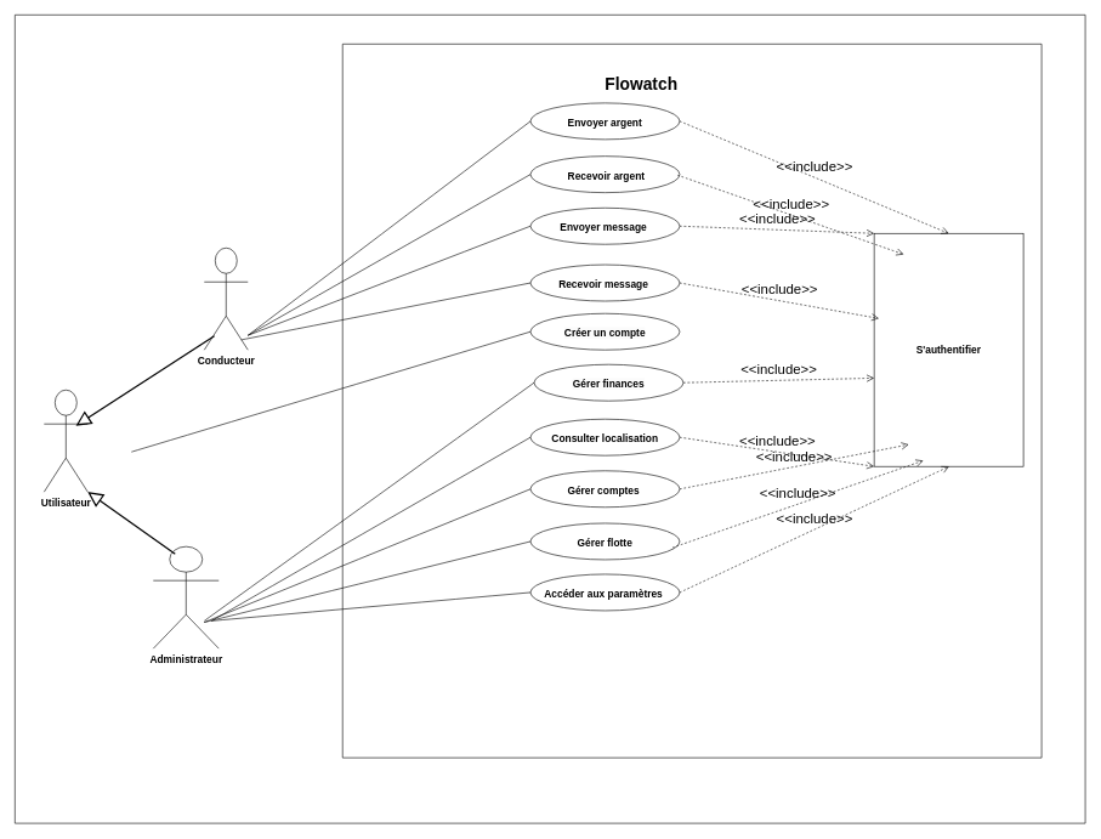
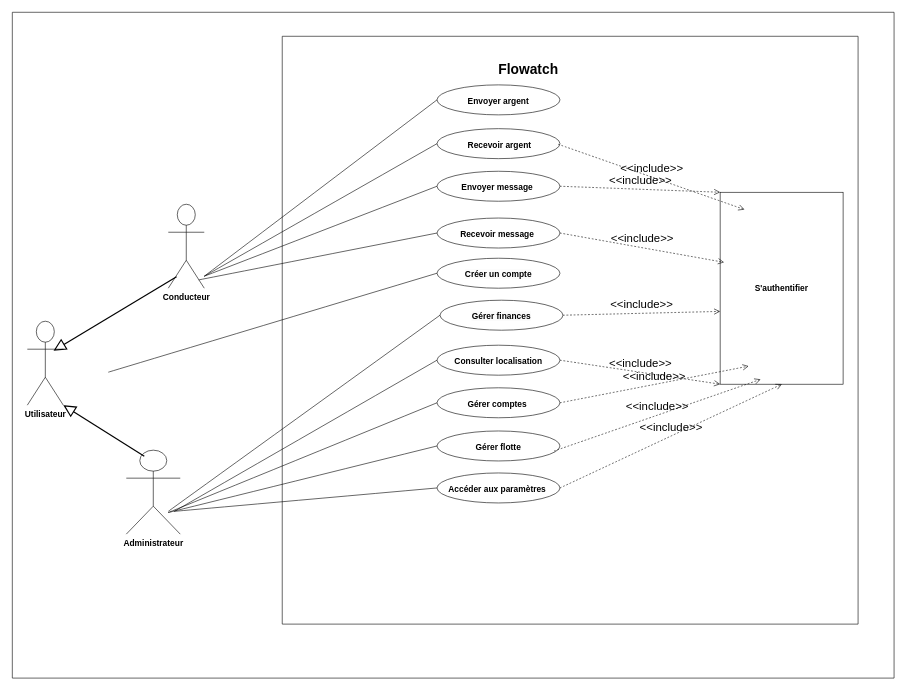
  <mxCell id="0" />
  <mxCell id="1" parent="0" />
  <mxCell id="2" value="" style="swimlane;startSize=0;fontSize=14;fontStyle=1" parent="1" vertex="1"><mxGeometry x="470" y="60" width="960" height="980" as="geometry"><mxRectangle x="220" y="140" width="50" height="40" as="alternateBounds" /></mxGeometry></mxCell>
  <mxCell id="3" value="Gérer comptes&amp;nbsp;" style="ellipse;whiteSpace=wrap;html=1;fontSize=14;fontStyle=1;rotation=0;flipV=1;flipH=1;spacingTop=3;" parent="2" vertex="1"><mxGeometry x="258" y="586" width="205" height="50" as="geometry" /></mxCell>
  <mxCell id="4" value="Envoyer argent" style="ellipse;whiteSpace=wrap;html=1;fontSize=14;fontStyle=1;rotation=0;flipV=1;flipH=1;spacingTop=3;" parent="2" vertex="1"><mxGeometry x="258" y="81" width="205" height="50" as="geometry" /></mxCell>
  <mxCell id="5" value="Gérer flotte" style="ellipse;whiteSpace=wrap;html=1;fontSize=14;fontStyle=1;rotation=0;flipV=1;flipH=1;spacingTop=3;" parent="2" vertex="1"><mxGeometry x="258" y="658" width="205" height="50" as="geometry" /></mxCell>
  <mxCell id="6" value="&lt;span style=&quot;color: light-dark(rgb(0, 0, 0), rgb(255, 255, 255)); background-color: transparent;&quot;&gt;Recevoir message&lt;/span&gt;&amp;nbsp;" style="ellipse;whiteSpace=wrap;html=1;fontSize=14;fontStyle=1;rotation=0;flipV=1;flipH=1;spacingTop=3;" parent="2" vertex="1"><mxGeometry x="258" y="303" width="205" height="50" as="geometry" /></mxCell>
  <mxCell id="7" value="&amp;nbsp;Recevoir argent" style="ellipse;whiteSpace=wrap;html=1;fontSize=14;fontStyle=1;rotation=0;flipV=1;flipH=1;spacingTop=3;" parent="2" vertex="1"><mxGeometry x="258" y="154" width="205" height="50" as="geometry" /></mxCell>
  <mxCell id="8" value="&lt;div&gt;Envoyer message&amp;nbsp;&lt;/div&gt;" style="ellipse;whiteSpace=wrap;html=1;fontSize=14;fontStyle=1;rotation=0;flipV=1;flipH=1;spacingTop=3;" parent="2" vertex="1"><mxGeometry x="258" y="225" width="205" height="50" as="geometry" /></mxCell>
  <mxCell id="9" value="&lt;span style=&quot;color: rgb(0, 0, 0); font-family: Helvetica; font-size: 14px; font-style: normal; font-variant-ligatures: normal; font-variant-caps: normal; font-weight: 700; letter-spacing: normal; orphans: 2; text-align: center; text-indent: 0px; text-transform: none; widows: 2; word-spacing: 0px; -webkit-text-stroke-width: 0px; white-space: normal; background-color: rgb(251, 251, 251); text-decoration-thickness: initial; text-decoration-style: initial; text-decoration-color: initial; float: none; display: inline !important;&quot;&gt;Gérer finances&lt;/span&gt;" style="ellipse;whiteSpace=wrap;html=1;fontSize=14;fontStyle=1;rotation=0;flipV=1;flipH=1;spacingTop=3;" parent="2" vertex="1"><mxGeometry x="263" y="440" width="205" height="50" as="geometry" /></mxCell>
  <mxCell id="10" value="Consulter localisation" style="ellipse;whiteSpace=wrap;html=1;fontSize=14;fontStyle=1;rotation=0;flipV=1;flipH=1;spacingTop=3;" parent="2" vertex="1"><mxGeometry x="258" y="515" width="205" height="50" as="geometry" /></mxCell>
  <mxCell id="11" value="Accéder aux paramètres&amp;nbsp;" style="ellipse;whiteSpace=wrap;html=1;fontSize=14;fontStyle=1;rotation=0;flipV=1;flipH=1;spacingTop=3;" parent="2" vertex="1"><mxGeometry x="258" y="728" width="205" height="50" as="geometry" /></mxCell>
  <mxCell id="12" value="&lt;span&gt;&lt;font&gt;Flowatch&lt;/font&gt;&lt;/span&gt;" style="text;strokeColor=none;align=center;fillColor=none;html=1;verticalAlign=middle;whiteSpace=wrap;rounded=0;fontSize=23;fontStyle=1" parent="2" vertex="1"><mxGeometry x="345" y="40" width="131" height="29" as="geometry" /></mxCell>
  <mxCell id="13" value="&lt;div&gt;S'authentifier&lt;/div&gt;" style="whiteSpace=wrap;html=1;fontSize=14;fontStyle=1;rounded=0;" parent="2" vertex="1"><mxGeometry x="730" y="260" width="205" height="320" as="geometry" /></mxCell>
- <mxCell id="14" value="&lt;font style=&quot;font-size: 19px;&quot;&gt;&amp;lt;&amp;lt;include&amp;gt;&amp;gt;&lt;/font&gt;" style="html=1;verticalAlign=bottom;labelBackgroundColor=none;endArrow=open;endFill=0;dashed=1;rounded=0;fontSize=12;startSize=8;endSize=8;curved=1;exitX=1;exitY=0.5;exitDx=0;exitDy=0;entryX=0.5;entryY=0;entryDx=0;entryDy=0;" parent="2" source="4" target="13" edge="1"><mxGeometry width="160" relative="1" as="geometry"><mxPoint x="473" y="701" as="sourcePoint" /><mxPoint x="803" y="438" as="targetPoint" /></mxGeometry></mxCell>
  <mxCell id="15" value="&lt;font style=&quot;font-size: 19px;&quot;&gt;&amp;lt;&amp;lt;include&amp;gt;&amp;gt;&lt;/font&gt;" style="html=1;verticalAlign=bottom;labelBackgroundColor=none;endArrow=open;endFill=0;dashed=1;rounded=0;fontSize=12;startSize=8;endSize=8;curved=1;exitX=0.048;exitY=0.332;exitDx=0;exitDy=0;entryX=0.329;entryY=0.975;entryDx=0;entryDy=0;entryPerimeter=0;exitPerimeter=0;" parent="2" source="5" target="13" edge="1"><mxGeometry width="160" relative="1" as="geometry"><mxPoint x="473" y="693" as="sourcePoint" /><mxPoint x="793.345" y="583.9" as="targetPoint" /></mxGeometry></mxCell>
  <mxCell id="16" value="&lt;font style=&quot;font-size: 19px;&quot;&gt;&amp;lt;&amp;lt;include&amp;gt;&amp;gt;&lt;/font&gt;" style="html=1;verticalAlign=bottom;labelBackgroundColor=none;endArrow=open;endFill=0;dashed=1;rounded=0;fontSize=12;startSize=8;endSize=8;curved=1;entryX=0.198;entryY=0.09;entryDx=0;entryDy=0;entryPerimeter=0;" parent="2" target="13" edge="1"><mxGeometry width="160" relative="1" as="geometry"><mxPoint x="460" y="180" as="sourcePoint" /><mxPoint x="751" y="427" as="targetPoint" /></mxGeometry></mxCell>
  <mxCell id="17" value="&lt;font style=&quot;font-size: 19px;&quot;&gt;&amp;lt;&amp;lt;include&amp;gt;&amp;gt;&lt;/font&gt;" style="html=1;verticalAlign=bottom;labelBackgroundColor=none;endArrow=open;endFill=0;dashed=1;rounded=0;fontSize=12;startSize=8;endSize=8;curved=1;exitX=1;exitY=0.5;exitDx=0;exitDy=0;entryX=0;entryY=0;entryDx=0;entryDy=0;" parent="2" source="8" target="13" edge="1"><mxGeometry width="160" relative="1" as="geometry"><mxPoint x="470" y="190" as="sourcePoint" /><mxPoint x="795" y="392" as="targetPoint" /></mxGeometry></mxCell>
  <mxCell id="18" value="&lt;font style=&quot;font-size: 19px;&quot;&gt;&amp;lt;&amp;lt;include&amp;gt;&amp;gt;&lt;/font&gt;" style="html=1;verticalAlign=bottom;labelBackgroundColor=none;endArrow=open;endFill=0;dashed=1;rounded=0;fontSize=12;startSize=8;endSize=8;curved=1;exitX=1;exitY=0.5;exitDx=0;exitDy=0;entryX=0.032;entryY=0.365;entryDx=0;entryDy=0;entryPerimeter=0;" parent="2" source="6" target="13" edge="1"><mxGeometry width="160" relative="1" as="geometry"><mxPoint x="473" y="260" as="sourcePoint" /><mxPoint x="759" y="398" as="targetPoint" /></mxGeometry></mxCell>
  <mxCell id="19" value="&lt;font style=&quot;font-size: 19px;&quot;&gt;&amp;lt;&amp;lt;include&amp;gt;&amp;gt;&lt;/font&gt;" style="html=1;verticalAlign=bottom;labelBackgroundColor=none;endArrow=open;endFill=0;dashed=1;rounded=0;fontSize=12;startSize=8;endSize=8;curved=1;exitX=1;exitY=0.5;exitDx=0;exitDy=0;" parent="2" source="9" edge="1"><mxGeometry width="160" relative="1" as="geometry"><mxPoint x="473" y="400" as="sourcePoint" /><mxPoint x="730.008" y="458.671" as="targetPoint" /></mxGeometry></mxCell>
  <mxCell id="20" value="&lt;font style=&quot;font-size: 19px;&quot;&gt;&amp;lt;&amp;lt;include&amp;gt;&amp;gt;&lt;/font&gt;" style="html=1;verticalAlign=bottom;labelBackgroundColor=none;endArrow=open;endFill=0;dashed=1;rounded=0;fontSize=12;startSize=8;endSize=8;curved=1;exitX=1;exitY=0.5;exitDx=0;exitDy=0;entryX=0;entryY=1;entryDx=0;entryDy=0;" parent="2" source="10" target="13" edge="1"><mxGeometry width="160" relative="1" as="geometry"><mxPoint x="473" y="474" as="sourcePoint" /><mxPoint x="750.705" y="540.16" as="targetPoint" /></mxGeometry></mxCell>
  <mxCell id="21" value="&lt;font style=&quot;font-size: 19px;&quot;&gt;&amp;lt;&amp;lt;include&amp;gt;&amp;gt;&lt;/font&gt;" style="html=1;verticalAlign=bottom;labelBackgroundColor=none;endArrow=open;endFill=0;dashed=1;rounded=0;fontSize=12;startSize=8;endSize=8;curved=1;exitX=1;exitY=0.5;exitDx=0;exitDy=0;entryX=0.232;entryY=0.906;entryDx=0;entryDy=0;entryPerimeter=0;" parent="2" source="3" target="13" edge="1"><mxGeometry width="160" relative="1" as="geometry"><mxPoint x="473" y="550" as="sourcePoint" /><mxPoint x="771.41" y="568.51" as="targetPoint" /></mxGeometry></mxCell>
  <mxCell id="22" value="&lt;font style=&quot;font-size: 19px;&quot;&gt;&amp;lt;&amp;lt;include&amp;gt;&amp;gt;&lt;/font&gt;" style="html=1;verticalAlign=bottom;labelBackgroundColor=none;endArrow=open;endFill=0;dashed=1;rounded=0;fontSize=12;startSize=8;endSize=8;curved=1;exitX=1;exitY=0.5;exitDx=0;exitDy=0;" parent="2" source="11" edge="1"><mxGeometry width="160" relative="1" as="geometry"><mxPoint x="790" y="946" as="sourcePoint" /><mxPoint x="833" y="580" as="targetPoint" /></mxGeometry></mxCell>
  <mxCell id="23" value="&lt;span style=&quot;color: rgb(0, 0, 0); font-family: Helvetica; font-size: 14px; font-style: normal; font-variant-ligatures: normal; font-variant-caps: normal; font-weight: 700; letter-spacing: normal; orphans: 2; text-align: center; text-indent: 0px; text-transform: none; widows: 2; word-spacing: 0px; -webkit-text-stroke-width: 0px; white-space: normal; background-color: rgb(251, 251, 251); text-decoration-thickness: initial; text-decoration-style: initial; text-decoration-color: initial; float: none; display: inline !important;&quot;&gt;Créer un compte&lt;/span&gt;" style="ellipse;whiteSpace=wrap;html=1;fontSize=14;fontStyle=1;rotation=0;flipV=1;flipH=1;spacingTop=3;" parent="2" vertex="1"><mxGeometry x="258" y="370" width="205" height="50" as="geometry" /></mxCell>
  <mxCell id="24" value="Administrateur" style="shape=umlActor;verticalLabelPosition=bottom;verticalAlign=top;html=1;fontSize=14;fontStyle=1;strokeWidth=1;" parent="1" vertex="1"><mxGeometry x="210" y="750" width="90" height="140" as="geometry" /></mxCell>
  <mxCell id="25" value="Conducteur" style="shape=umlActor;verticalLabelPosition=bottom;verticalAlign=top;html=1;fontSize=14;fontStyle=1" parent="1" vertex="1"><mxGeometry x="280" y="340" width="60" height="140" as="geometry" /></mxCell>
  <mxCell id="26" value="" style="endArrow=none;html=1;rounded=0;fontSize=12;startSize=8;endSize=8;curved=1;entryX=0;entryY=0.5;entryDx=0;entryDy=0;" parent="1" target="11" edge="1"><mxGeometry relative="1" as="geometry"><mxPoint x="290" y="852" as="sourcePoint" /><mxPoint x="710" y="662" as="targetPoint" /></mxGeometry></mxCell>
  <mxCell id="27" value="" style="endArrow=none;html=1;rounded=0;fontSize=12;startSize=8;endSize=8;curved=1;entryX=0;entryY=0.5;entryDx=0;entryDy=0;" parent="1" target="5" edge="1"><mxGeometry relative="1" as="geometry"><mxPoint x="280" y="854" as="sourcePoint" /><mxPoint x="770" y="692" as="targetPoint" /></mxGeometry></mxCell>
  <mxCell id="28" value="" style="endArrow=none;html=1;rounded=0;fontSize=12;startSize=8;endSize=8;curved=1;entryX=0;entryY=0.5;entryDx=0;entryDy=0;" parent="1" target="3" edge="1"><mxGeometry relative="1" as="geometry"><mxPoint x="280" y="854" as="sourcePoint" /><mxPoint x="738" y="893" as="targetPoint" /></mxGeometry></mxCell>
  <mxCell id="29" value="" style="endArrow=none;html=1;rounded=0;fontSize=12;startSize=8;endSize=8;curved=1;entryX=0;entryY=0.5;entryDx=0;entryDy=0;" parent="1" target="10" edge="1"><mxGeometry relative="1" as="geometry"><mxPoint x="290" y="852" as="sourcePoint" /><mxPoint x="738" y="821" as="targetPoint" /></mxGeometry></mxCell>
  <mxCell id="30" value="" style="endArrow=none;html=1;rounded=0;fontSize=12;startSize=8;endSize=8;curved=1;entryX=0;entryY=0.5;entryDx=0;entryDy=0;" parent="1" target="9" edge="1"><mxGeometry relative="1" as="geometry"><mxPoint x="280" y="852" as="sourcePoint" /><mxPoint x="770" y="692" as="targetPoint" /></mxGeometry></mxCell>
  <mxCell id="31" value="" style="endArrow=none;html=1;rounded=0;fontSize=12;startSize=8;endSize=8;curved=1;entryX=0;entryY=0.5;entryDx=0;entryDy=0;" parent="1" target="8" edge="1"><mxGeometry relative="1" as="geometry"><mxPoint x="340" y="460" as="sourcePoint" /><mxPoint x="770" y="630" as="targetPoint" /></mxGeometry></mxCell>
  <mxCell id="32" value="" style="endArrow=none;html=1;rounded=0;fontSize=12;startSize=8;endSize=8;curved=1;entryX=0;entryY=0.5;entryDx=0;entryDy=0;exitX=0.846;exitY=0.901;exitDx=0;exitDy=0;exitPerimeter=0;" parent="1" source="25" target="6" edge="1"><mxGeometry relative="1" as="geometry"><mxPoint x="330" y="460" as="sourcePoint" /><mxPoint x="738" y="612" as="targetPoint" /></mxGeometry></mxCell>
  <mxCell id="33" value="" style="endArrow=none;html=1;rounded=0;fontSize=12;startSize=8;endSize=8;curved=1;entryX=0;entryY=0.5;entryDx=0;entryDy=0;" parent="1" target="7" edge="1"><mxGeometry relative="1" as="geometry"><mxPoint x="340" y="460" as="sourcePoint" /><mxPoint x="738" y="538" as="targetPoint" /></mxGeometry></mxCell>
  <mxCell id="34" value="" style="endArrow=none;html=1;rounded=0;fontSize=12;startSize=8;endSize=8;curved=1;entryX=0;entryY=0.5;entryDx=0;entryDy=0;" parent="1" target="4" edge="1"><mxGeometry relative="1" as="geometry"><mxPoint x="340" y="460" as="sourcePoint" /><mxPoint x="738" y="389" as="targetPoint" /></mxGeometry></mxCell>
- <mxCell id="35" value="Utilisateur" style="shape=umlActor;verticalLabelPosition=bottom;verticalAlign=top;html=1;fontSize=14;fontStyle=1" parent="1" vertex="1"><mxGeometry x="60" y="535" width="60" height="140" as="geometry" /></mxCell>
+ <mxCell id="35" value="Utilisateur" style="shape=umlActor;verticalLabelPosition=bottom;verticalAlign=top;html=1;fontSize=14;fontStyle=1" parent="1" vertex="1"><mxGeometry x="45" y="535" width="60" height="140" as="geometry" /></mxCell>
  <mxCell id="36" value="" style="endArrow=none;html=1;rounded=0;fontSize=12;startSize=8;endSize=8;curved=1;entryX=0;entryY=0.5;entryDx=0;entryDy=0;" parent="1" target="23" edge="1"><mxGeometry relative="1" as="geometry"><mxPoint x="180" y="620" as="sourcePoint" /><mxPoint x="743" y="535" as="targetPoint" /></mxGeometry></mxCell>
  <mxCell id="37" value="" style="endArrow=block;html=1;rounded=0;align=center;verticalAlign=bottom;endFill=0;labelBackgroundColor=none;endSize=16;fontSize=15;curved=1;strokeWidth=2;startSize=33;entryX=1;entryY=1;entryDx=0;entryDy=0;entryPerimeter=0;" parent="1" target="35" edge="1"><mxGeometry relative="1" as="geometry"><mxPoint x="240" y="760" as="sourcePoint" /><mxPoint x="770" y="660" as="targetPoint" /></mxGeometry></mxCell>
  <mxCell id="38" value="" style="endArrow=block;html=1;rounded=0;align=center;verticalAlign=bottom;endFill=0;labelBackgroundColor=none;endSize=16;fontSize=15;curved=1;strokeWidth=2;startSize=33;entryX=0.728;entryY=0.351;entryDx=0;entryDy=0;entryPerimeter=0;exitX=0.23;exitY=0.863;exitDx=0;exitDy=0;exitPerimeter=0;" parent="1" source="25" target="35" edge="1"><mxGeometry relative="1" as="geometry"><mxPoint x="250" y="770" as="sourcePoint" /><mxPoint x="130" y="685" as="targetPoint" /></mxGeometry></mxCell>
  <mxCell id="39" value="" style="swimlane;startSize=0;fillColor=default;" vertex="1" parent="1"><mxGeometry x="20" width="1470" height="1110" as="geometry" y="20" /></mxCell>
